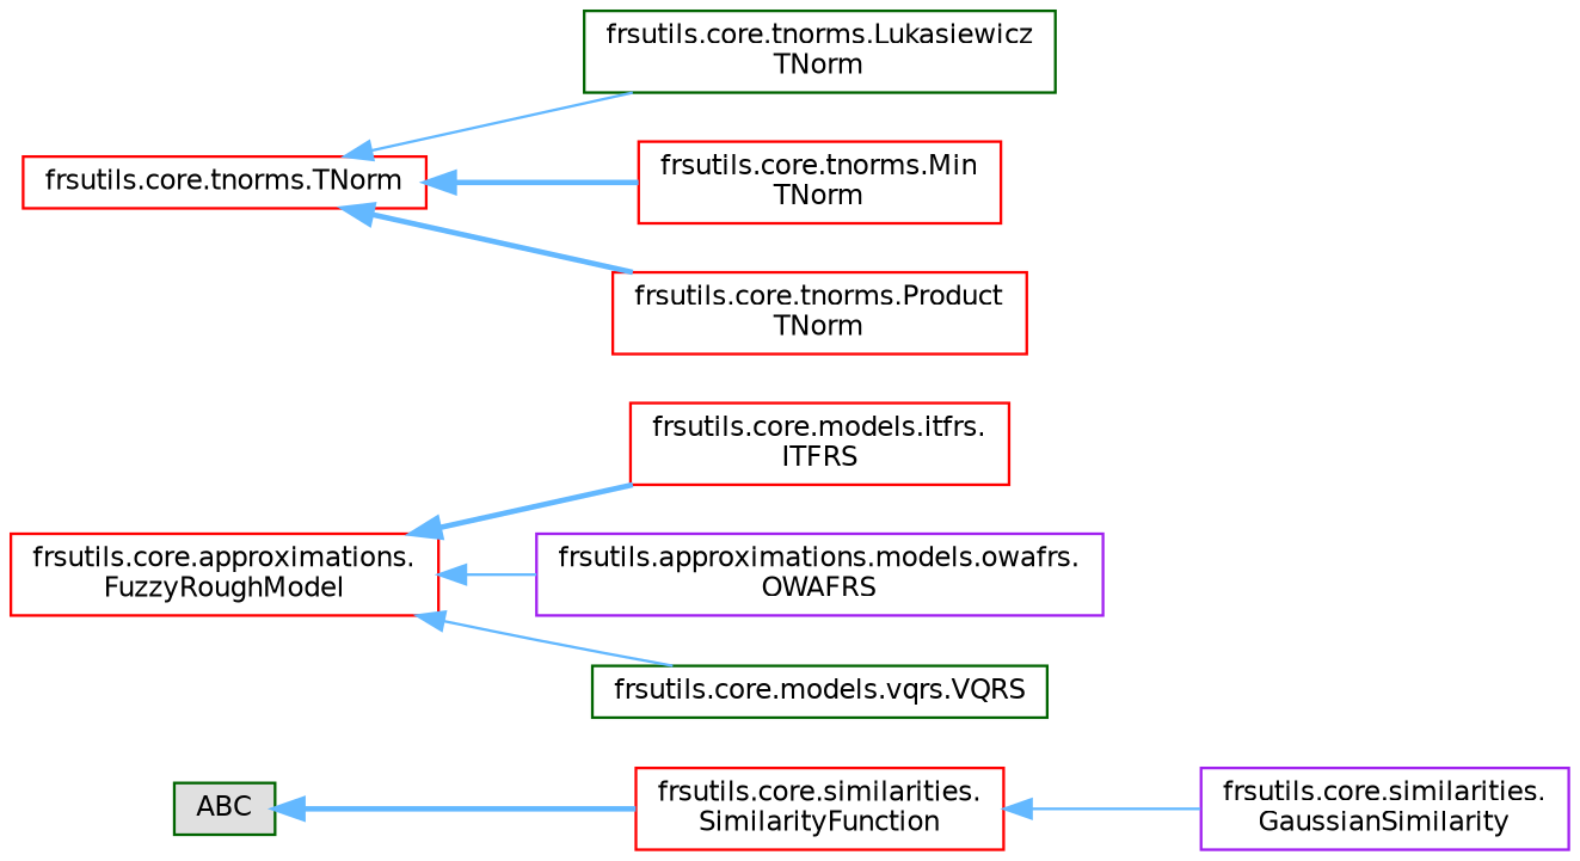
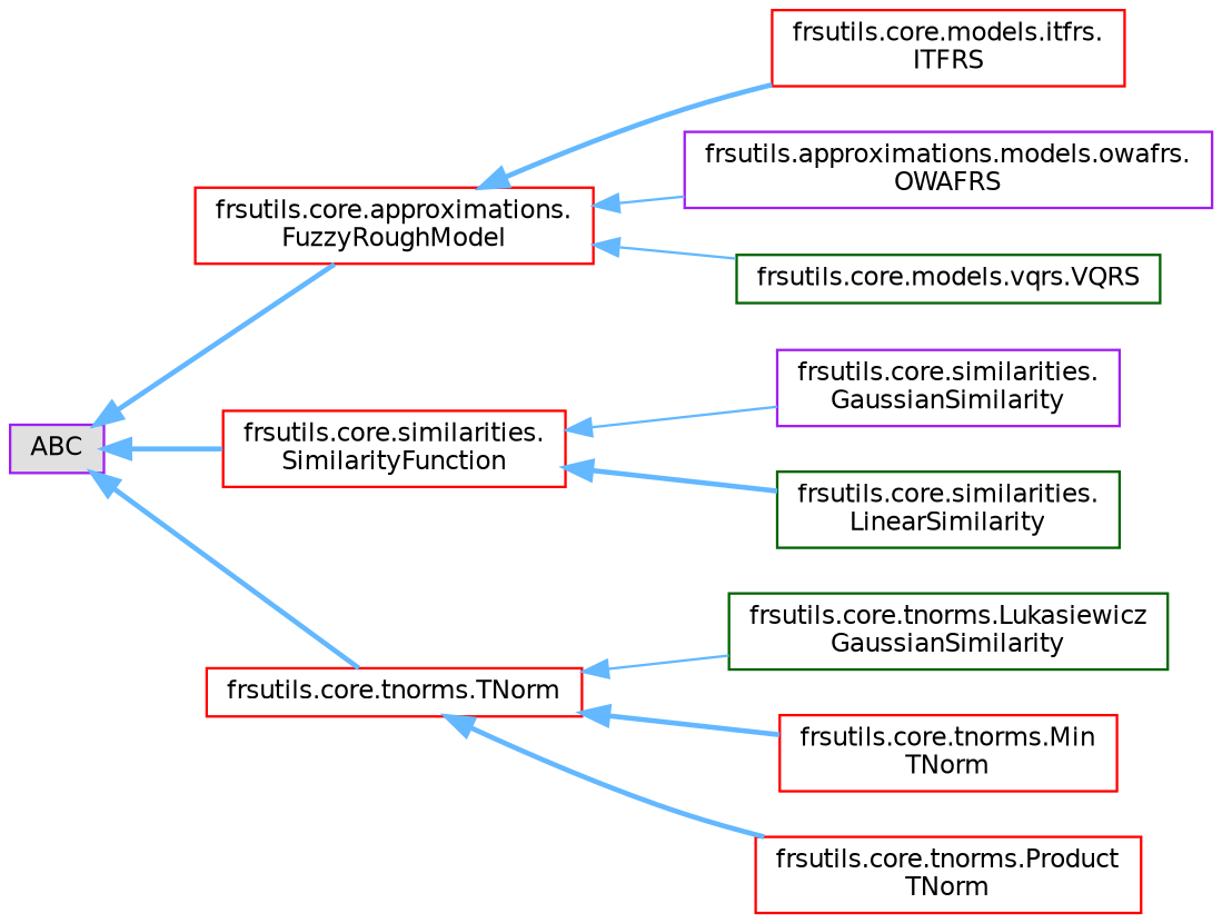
  digraph {
    rankdir=LR
    node [color=red fillcolor=white fontname=Helvetica fontsize=10 shape=box style=filled]
    edge [color=steelblue1 dir=back fontname=Helvetica fontsize=10 labelfontname=Helvetica labelfontsize=10 style=bold]
-   n1 [color=darkgreen fillcolor="#E0E0E0" height=0.2 label=ABC width=0.4]
+   n1 [color=purple fillcolor="#E0E0E0" height=0.2 label=ABC width=0.4]
    n2 [height=0.2 label="frsutils.core.approximations.\lFuzzyRoughModel" width=0.4]
    n3 [height=0.2 label="frsutils.core.similarities.\lSimilarityFunction" width=0.4]
    n4 [height=0.2 label="frsutils.core.tnorms.TNorm" width=0.4]
    n5 [height=0.2 label="frsutils.core.models.itfrs.\lITFRS" width=0.4]
    n6 [color=purple height=0.2 label="frsutils.approximations.models.owafrs.\lOWAFRS" width=0.4]
    n7 [color=darkgreen height=0.2 label="frsutils.core.models.vqrs.VQRS" width=0.4]
    n8 [color=purple height=0.2 label="frsutils.core.similarities.\lGaussianSimilarity" width=0.4]
-   n10 [color=darkgreen height=0.2 label="frsutils.core.tnorms.Lukasiewicz\lTNorm" width=0.4]
+   n9 [color=darkgreen height=0.2 label="frsutils.core.similarities.\lLinearSimilarity" width=0.4]
+   n10 [color=darkgreen height=0.2 label="frsutils.core.tnorms.Lukasiewicz\lGaussianSimilarity" width=0.4]
    n11 [height=0.2 label="frsutils.core.tnorms.Min\lTNorm" width=0.4]
    n12 [height=0.2 label="frsutils.core.tnorms.Product\lTNorm" width=0.4]
+   n1 -> n2
    n1 -> n3
+   n1 -> n4
    n2 -> n5
    n2 -> n6 [style=solid]
    n2 -> n7 [style=solid]
    n3 -> n8 [style=solid]
+   n3 -> n9
    n4 -> n10 [style=solid]
    n4 -> n11
    n4 -> n12
  }
